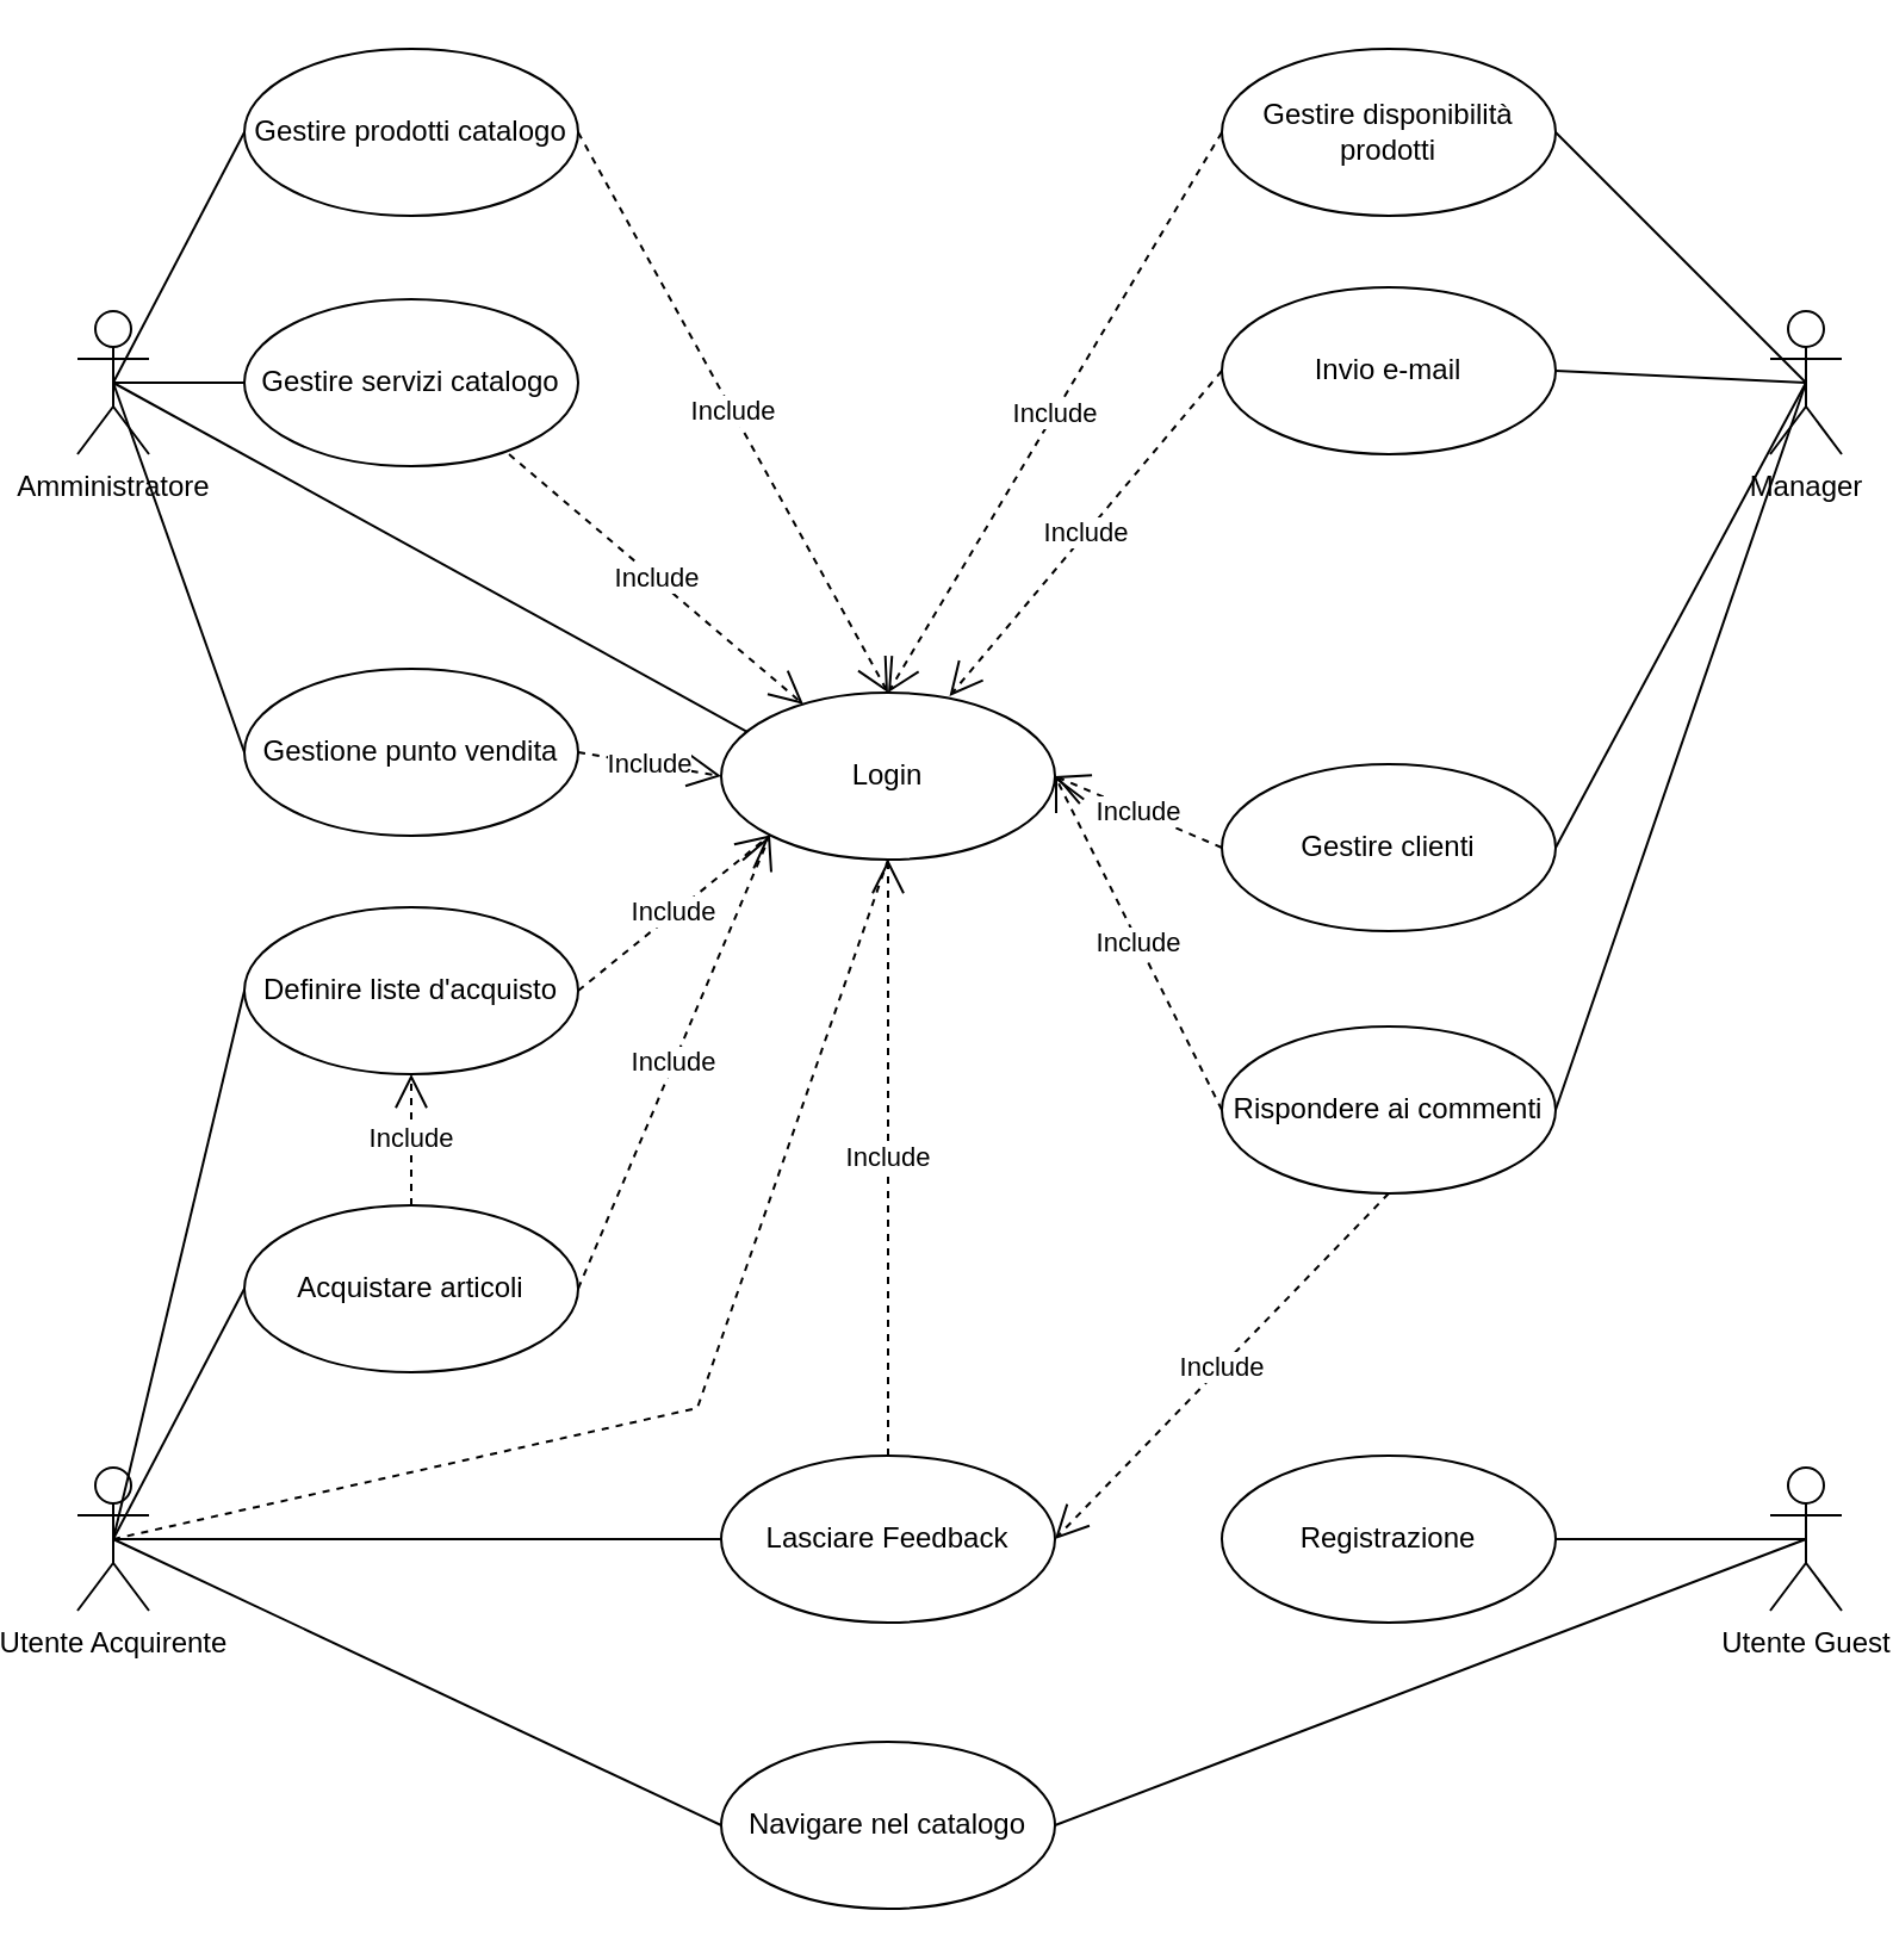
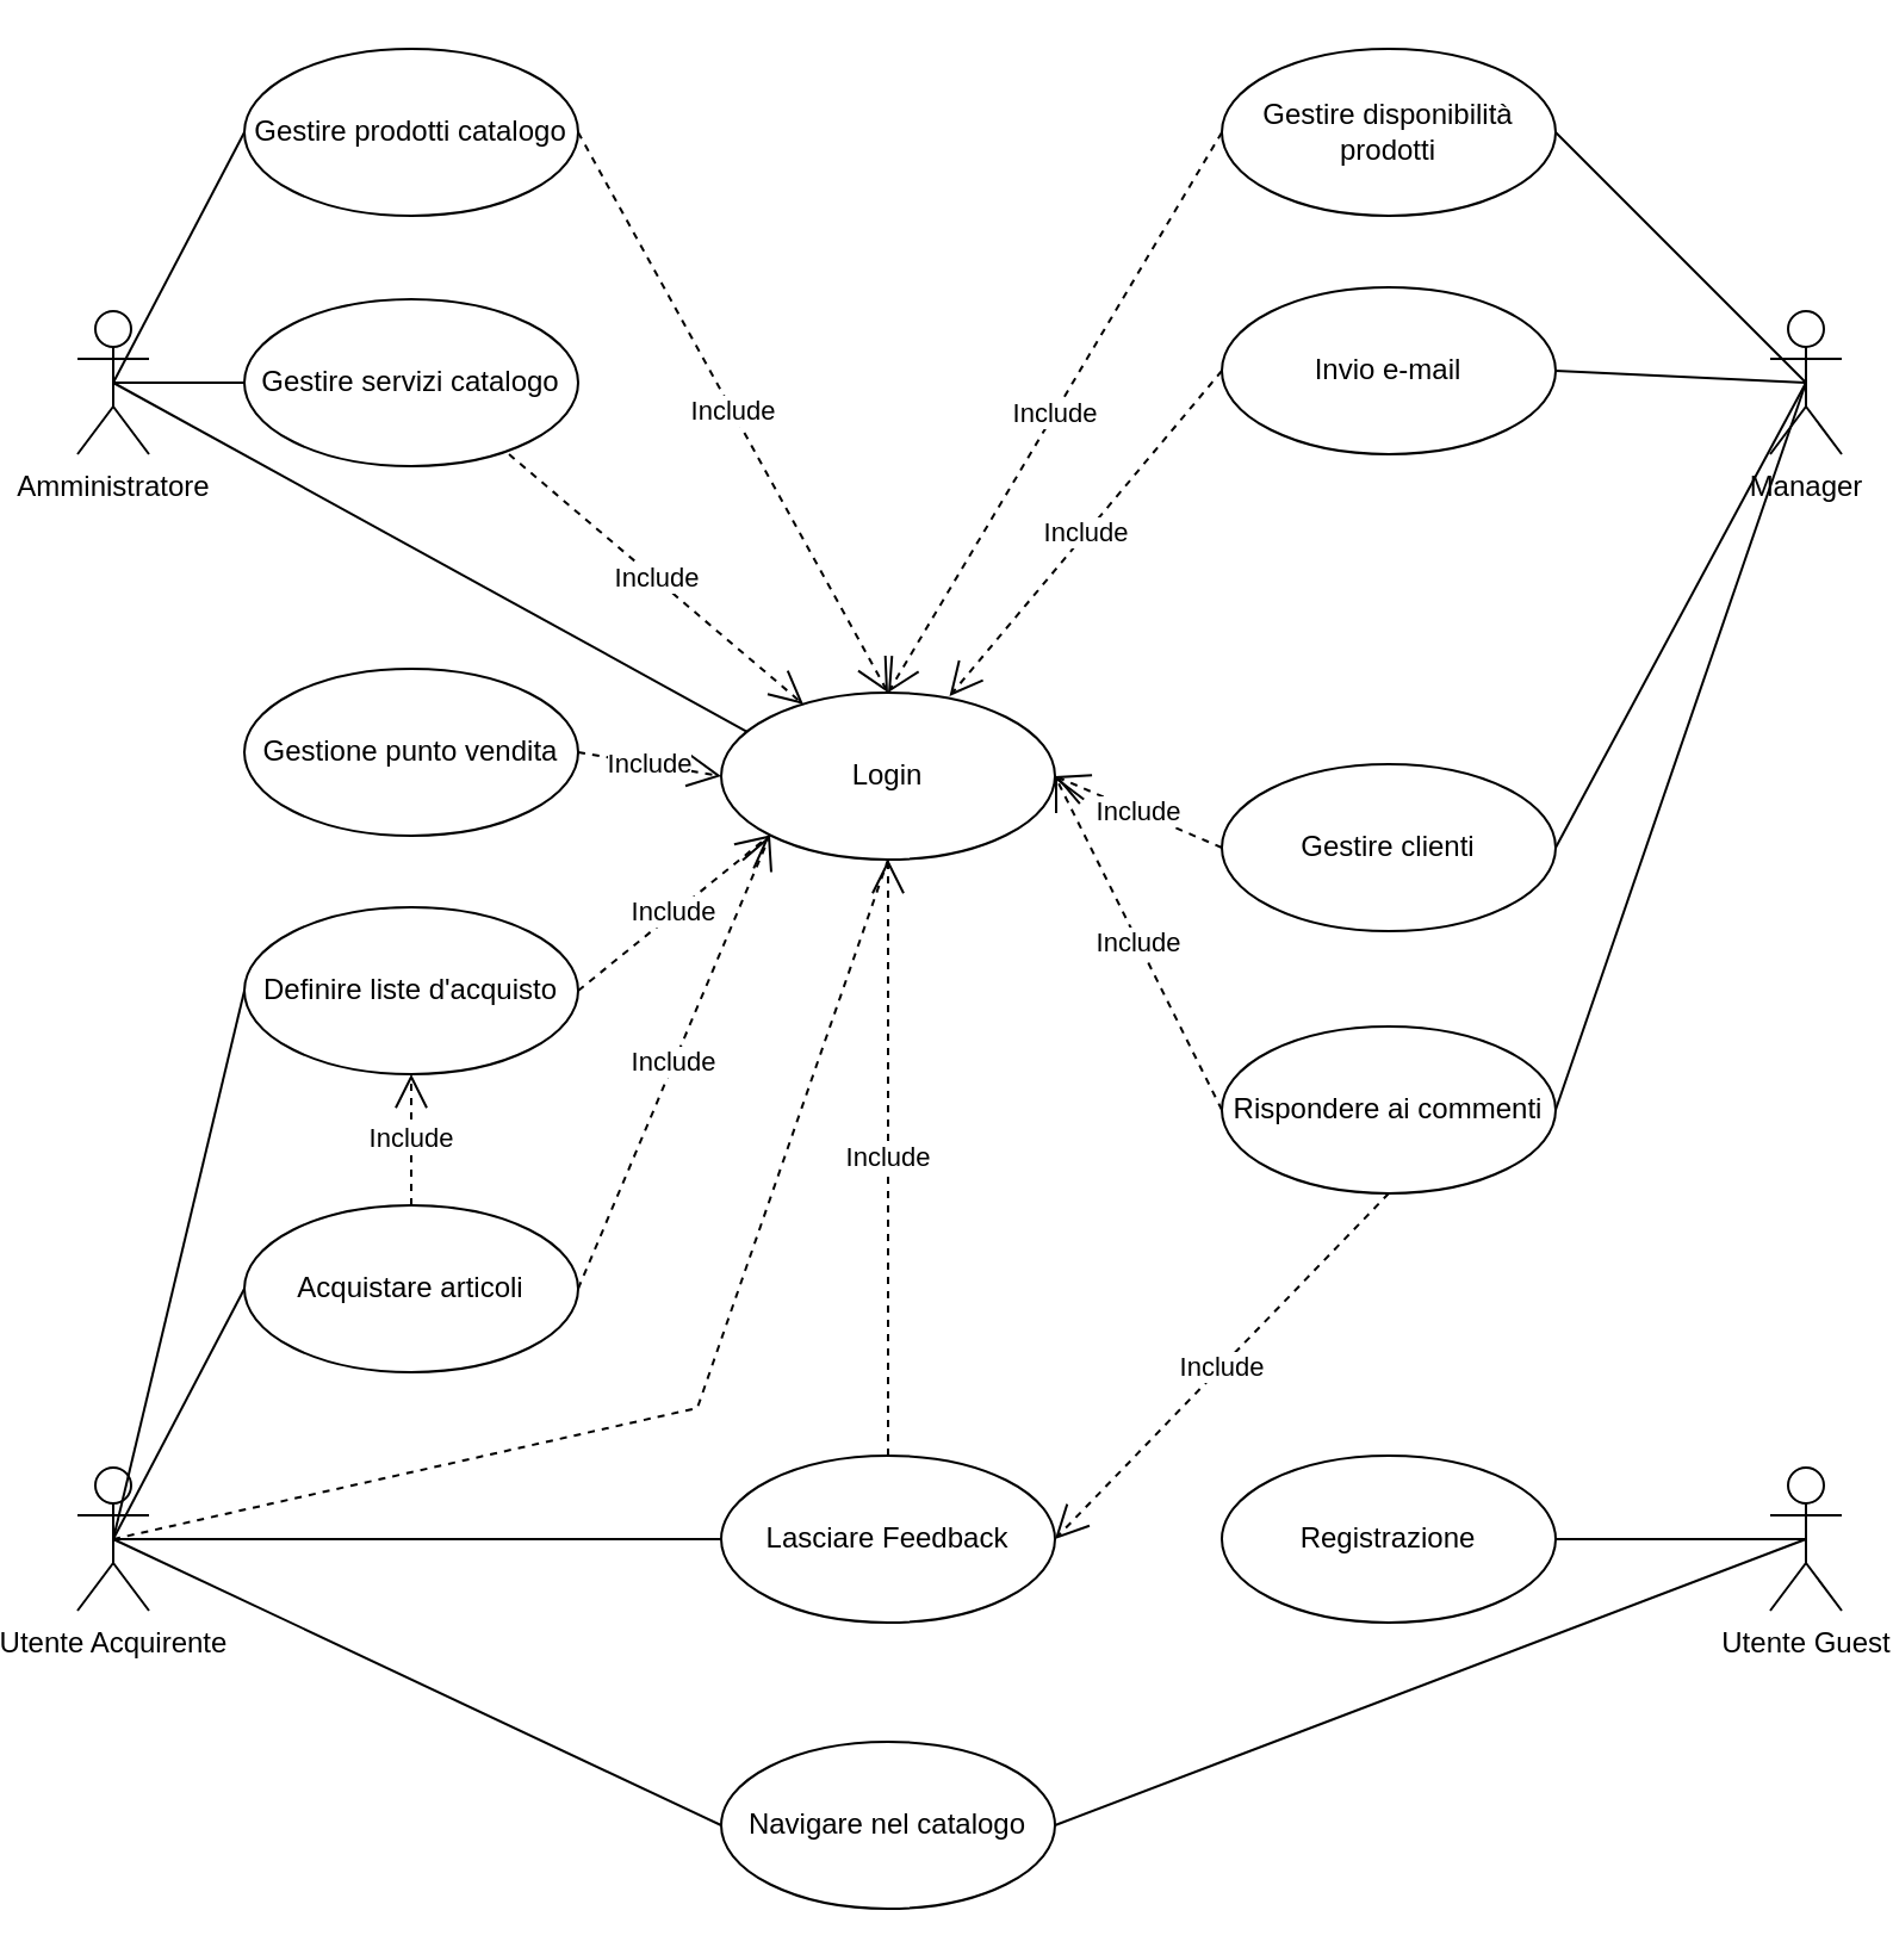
  <mxCell id="0" />
  <mxCell id="1" parent="0" />
  <mxCell id="2" value="Amministratore" style="shape=umlActor;verticalLabelPosition=bottom;verticalAlign=top;html=1;outlineConnect=0;" parent="1" vertex="1"><mxGeometry x="20" y="130" width="30" height="60" as="geometry" /></mxCell>
  <mxCell id="3" value="" style="endArrow=none;html=1;rounded=0;entryX=0;entryY=0.5;entryDx=0;entryDy=0;exitX=0.5;exitY=0.5;exitDx=0;exitDy=0;exitPerimeter=0;" parent="1" source="2" target="10" edge="1"><mxGeometry width="50" height="50" relative="1" as="geometry"><mxPoint x="100" y="190" as="sourcePoint" /><mxPoint x="180" y="80" as="targetPoint" /></mxGeometry></mxCell>
  <mxCell id="4" value="" style="endArrow=none;html=1;rounded=0;exitX=0.5;exitY=0.5;exitDx=0;exitDy=0;exitPerimeter=0;entryX=0;entryY=0.5;entryDx=0;entryDy=0;" parent="1" source="2" target="11" edge="1"><mxGeometry width="50" height="50" relative="1" as="geometry"><mxPoint x="330" y="360" as="sourcePoint" /><mxPoint x="180" y="180" as="targetPoint" /></mxGeometry></mxCell>
  <mxCell id="5" value="" style="endArrow=none;html=1;rounded=0;exitX=0.5;exitY=0.5;exitDx=0;exitDy=0;exitPerimeter=0;entryX=0.086;entryY=0.243;entryDx=0;entryDy=0;entryPerimeter=0;" parent="1" source="2" target="8" edge="1"><mxGeometry width="50" height="50" relative="1" as="geometry"><mxPoint x="330" y="360" as="sourcePoint" /><mxPoint x="290" y="350" as="targetPoint" /></mxGeometry></mxCell>
  <mxCell id="6" value="Include" style="endArrow=open;endSize=12;dashed=1;html=1;rounded=0;exitX=0.793;exitY=0.929;exitDx=0;exitDy=0;exitPerimeter=0;" parent="1" source="11" target="8" edge="1"><mxGeometry width="160" relative="1" as="geometry"><mxPoint x="302.426" y="198.284" as="sourcePoint" /><mxPoint x="333.431" y="297.574" as="targetPoint" /><Array as="points" /></mxGeometry></mxCell>
  <mxCell id="7" value="Include" style="endArrow=open;endSize=12;dashed=1;html=1;rounded=0;exitX=1;exitY=0.5;exitDx=0;exitDy=0;entryX=0.5;entryY=0;entryDx=0;entryDy=0;" parent="1" source="10" target="8" edge="1"><mxGeometry width="160" relative="1" as="geometry"><mxPoint x="320" y="70" as="sourcePoint" /><mxPoint x="390" y="280" as="targetPoint" /><Array as="points" /></mxGeometry></mxCell>
  <mxCell id="8" value="Login" style="ellipse;whiteSpace=wrap;html=1;" parent="1" vertex="1"><mxGeometry x="290" y="290" width="140" height="70" as="geometry" /></mxCell>
  <mxCell id="9" style="edgeStyle=orthogonalEdgeStyle;rounded=0;orthogonalLoop=1;jettySize=auto;html=1;exitX=0.5;exitY=1;exitDx=0;exitDy=0;" parent="1" edge="1"><mxGeometry relative="1" as="geometry"><mxPoint x="156" y="210" as="sourcePoint" /><mxPoint x="156" y="210" as="targetPoint" /></mxGeometry></mxCell>
  <mxCell id="10" value="Gestire prodotti catalogo" style="ellipse;whiteSpace=wrap;html=1;" parent="1" vertex="1"><mxGeometry x="90" y="20" width="140" height="70" as="geometry" /></mxCell>
  <mxCell id="11" value="Gestire servizi catalogo" style="ellipse;whiteSpace=wrap;html=1;" parent="1" vertex="1"><mxGeometry x="90" y="125" width="140" height="70" as="geometry" /></mxCell>
  <mxCell id="12" value="Gestione punto vendita" style="ellipse;whiteSpace=wrap;html=1;" parent="1" vertex="1"><mxGeometry x="90" y="280" width="140" height="70" as="geometry" /></mxCell>
- <mxCell id="13" value="" style="endArrow=none;html=1;rounded=0;entryX=0;entryY=0.5;entryDx=0;entryDy=0;exitX=0.5;exitY=0.5;exitDx=0;exitDy=0;exitPerimeter=0;" parent="1" source="2" target="12" edge="1"><mxGeometry width="50" height="50" relative="1" as="geometry"><mxPoint x="10" y="160" as="sourcePoint" /><mxPoint x="380" y="310" as="targetPoint" /></mxGeometry></mxCell>
  <mxCell id="14" value="Include" style="endArrow=open;endSize=12;dashed=1;html=1;rounded=0;exitX=1;exitY=0.5;exitDx=0;exitDy=0;entryX=0;entryY=0.5;entryDx=0;entryDy=0;" parent="1" source="12" target="8" edge="1"><mxGeometry width="160" relative="1" as="geometry"><mxPoint x="273.446" y="370.004" as="sourcePoint" /><mxPoint x="300" y="464.73" as="targetPoint" /><Array as="points" /></mxGeometry></mxCell>
  <mxCell id="15" value="Manager" style="shape=umlActor;verticalLabelPosition=bottom;verticalAlign=top;html=1;" parent="1" vertex="1"><mxGeometry x="730" y="130" width="30" height="60" as="geometry" /></mxCell>
  <mxCell id="16" value="Gestire disponibilità prodotti" style="ellipse;whiteSpace=wrap;html=1;" parent="1" vertex="1"><mxGeometry x="500" y="20" width="140" height="70" as="geometry" /></mxCell>
  <mxCell id="17" value="" style="endArrow=none;html=1;rounded=0;entryX=0.5;entryY=0.5;entryDx=0;entryDy=0;entryPerimeter=0;exitX=1;exitY=0.5;exitDx=0;exitDy=0;" parent="1" source="16" target="15" edge="1"><mxGeometry width="50" height="50" relative="1" as="geometry"><mxPoint x="550" y="210" as="sourcePoint" /><mxPoint x="600" y="160" as="targetPoint" /></mxGeometry></mxCell>
  <mxCell id="18" value="Include" style="endArrow=open;endSize=12;dashed=1;html=1;rounded=0;exitX=0;exitY=0.5;exitDx=0;exitDy=0;entryX=0.5;entryY=0;entryDx=0;entryDy=0;" parent="1" source="16" target="8" edge="1"><mxGeometry width="160" relative="1" as="geometry"><mxPoint x="440" y="50" as="sourcePoint" /><mxPoint x="856" y="415" as="targetPoint" /><Array as="points" /></mxGeometry></mxCell>
  <mxCell id="19" value="Invio e-mail" style="ellipse;whiteSpace=wrap;html=1;" parent="1" vertex="1"><mxGeometry x="500" y="120" width="140" height="70" as="geometry" /></mxCell>
  <mxCell id="20" value="" style="endArrow=none;html=1;rounded=0;entryX=0.5;entryY=0.5;entryDx=0;entryDy=0;entryPerimeter=0;exitX=1;exitY=0.5;exitDx=0;exitDy=0;" parent="1" source="19" target="15" edge="1"><mxGeometry width="50" height="50" relative="1" as="geometry"><mxPoint x="1020" y="415" as="sourcePoint" /><mxPoint x="1180" y="355" as="targetPoint" /><Array as="points" /></mxGeometry></mxCell>
  <mxCell id="21" value="Include" style="endArrow=open;endSize=12;dashed=1;html=1;rounded=0;exitX=0;exitY=0.5;exitDx=0;exitDy=0;entryX=0.684;entryY=0.021;entryDx=0;entryDy=0;entryPerimeter=0;" parent="1" source="19" target="8" edge="1"><mxGeometry width="160" relative="1" as="geometry"><mxPoint x="770" y="420" as="sourcePoint" /><mxPoint x="1169.918" y="658.187" as="targetPoint" /><Array as="points" /></mxGeometry></mxCell>
  <mxCell id="22" value="Rispondere ai commenti" style="ellipse;whiteSpace=wrap;html=1;" parent="1" vertex="1"><mxGeometry x="500" y="430" width="140" height="70" as="geometry" /></mxCell>
  <mxCell id="23" value="" style="endArrow=none;html=1;rounded=0;entryX=0.5;entryY=0.5;entryDx=0;entryDy=0;entryPerimeter=0;exitX=1;exitY=0.5;exitDx=0;exitDy=0;" parent="1" source="22" target="15" edge="1"><mxGeometry width="50" height="50" relative="1" as="geometry"><mxPoint x="1110" y="310" as="sourcePoint" /><mxPoint x="1325" y="310" as="targetPoint" /><Array as="points" /></mxGeometry></mxCell>
  <mxCell id="24" value="Include" style="endArrow=open;endSize=12;dashed=1;html=1;rounded=0;exitX=0;exitY=0.5;exitDx=0;exitDy=0;entryX=1;entryY=0.5;entryDx=0;entryDy=0;" parent="1" source="22" target="8" edge="1"><mxGeometry width="160" relative="1" as="geometry"><mxPoint x="990" y="170" as="sourcePoint" /><mxPoint x="585.76" y="431.47" as="targetPoint" /><Array as="points" /></mxGeometry></mxCell>
  <mxCell id="25" value="Gestire clienti" style="ellipse;whiteSpace=wrap;html=1;" parent="1" vertex="1"><mxGeometry x="500" y="320" width="140" height="70" as="geometry" /></mxCell>
  <mxCell id="26" value="" style="endArrow=none;html=1;rounded=0;entryX=0.5;entryY=0.5;entryDx=0;entryDy=0;entryPerimeter=0;exitX=1;exitY=0.5;exitDx=0;exitDy=0;" parent="1" source="25" target="15" edge="1"><mxGeometry width="50" height="50" relative="1" as="geometry"><mxPoint x="1120" y="482.5" as="sourcePoint" /><mxPoint x="1325" y="287.5" as="targetPoint" /><Array as="points" /></mxGeometry></mxCell>
  <mxCell id="27" value="Include" style="endArrow=open;endSize=12;dashed=1;html=1;rounded=0;exitX=0;exitY=0.5;exitDx=0;exitDy=0;entryX=1;entryY=0.5;entryDx=0;entryDy=0;" parent="1" source="25" target="8" edge="1"><mxGeometry width="160" relative="1" as="geometry"><mxPoint x="1000" y="365" as="sourcePoint" /><mxPoint x="630" y="465" as="targetPoint" /><Array as="points" /></mxGeometry></mxCell>
  <mxCell id="28" value="Utente Acquirente" style="shape=umlActor;verticalLabelPosition=bottom;verticalAlign=top;html=1;" parent="1" vertex="1"><mxGeometry x="20" y="615" width="30" height="60" as="geometry" /></mxCell>
  <mxCell id="29" value="Navigare nel catalogo" style="ellipse;whiteSpace=wrap;html=1;" parent="1" vertex="1"><mxGeometry x="290" y="730" width="140" height="70" as="geometry" /></mxCell>
  <mxCell id="30" value="" style="endArrow=none;html=1;rounded=0;exitX=0.5;exitY=0.5;exitDx=0;exitDy=0;exitPerimeter=0;entryX=0;entryY=0.5;entryDx=0;entryDy=0;" parent="1" source="28" target="29" edge="1"><mxGeometry width="50" height="50" relative="1" as="geometry"><mxPoint x="100" y="790" as="sourcePoint" /><mxPoint x="150" y="740" as="targetPoint" /></mxGeometry></mxCell>
  <mxCell id="31" value="Utente Guest" style="shape=umlActor;verticalLabelPosition=bottom;verticalAlign=top;html=1;" parent="1" vertex="1"><mxGeometry x="730" y="615" width="30" height="60" as="geometry" /></mxCell>
  <mxCell id="32" value="" style="endArrow=none;html=1;rounded=0;entryX=0.5;entryY=0.5;entryDx=0;entryDy=0;entryPerimeter=0;exitX=1;exitY=0.5;exitDx=0;exitDy=0;" parent="1" source="29" target="31" edge="1"><mxGeometry width="50" height="50" relative="1" as="geometry"><mxPoint x="390" y="680" as="sourcePoint" /><mxPoint x="440" y="630" as="targetPoint" /></mxGeometry></mxCell>
  <mxCell id="33" value="Registrazione" style="ellipse;whiteSpace=wrap;html=1;" parent="1" vertex="1"><mxGeometry x="500" y="610" width="140" height="70" as="geometry" /></mxCell>
  <mxCell id="34" value="" style="endArrow=none;html=1;rounded=0;entryX=0.5;entryY=0.5;entryDx=0;entryDy=0;entryPerimeter=0;exitX=1;exitY=0.5;exitDx=0;exitDy=0;" parent="1" source="33" target="31" edge="1"><mxGeometry width="50" height="50" relative="1" as="geometry"><mxPoint x="390" y="680" as="sourcePoint" /><mxPoint x="440" y="630" as="targetPoint" /></mxGeometry></mxCell>
  <mxCell id="35" value="Definire liste d'acquisto" style="ellipse;whiteSpace=wrap;html=1;" parent="1" vertex="1"><mxGeometry x="90" y="380" width="140" height="70" as="geometry" /></mxCell>
  <mxCell id="36" value="" style="endArrow=none;html=1;rounded=0;exitX=0.5;exitY=0.5;exitDx=0;exitDy=0;exitPerimeter=0;entryX=0;entryY=0.5;entryDx=0;entryDy=0;" parent="1" source="28" target="35" edge="1"><mxGeometry width="50" height="50" relative="1" as="geometry"><mxPoint x="870" y="600" as="sourcePoint" /><mxPoint x="920" y="550" as="targetPoint" /></mxGeometry></mxCell>
  <mxCell id="37" value="Include" style="endArrow=open;endSize=12;dashed=1;html=1;rounded=0;exitX=1;exitY=0.5;exitDx=0;exitDy=0;entryX=0;entryY=1;entryDx=0;entryDy=0;" parent="1" source="35" target="8" edge="1"><mxGeometry width="160" relative="1" as="geometry"><mxPoint x="750" y="570" as="sourcePoint" /><mxPoint x="910" y="570" as="targetPoint" /></mxGeometry></mxCell>
  <mxCell id="38" value="Acquistare articoli" style="ellipse;whiteSpace=wrap;html=1;" parent="1" vertex="1"><mxGeometry x="90" y="505" width="140" height="70" as="geometry" /></mxCell>
  <mxCell id="39" value="" style="endArrow=none;html=1;rounded=0;exitX=0.5;exitY=0.5;exitDx=0;exitDy=0;exitPerimeter=0;entryX=0;entryY=0.5;entryDx=0;entryDy=0;" parent="1" source="28" target="38" edge="1"><mxGeometry width="50" height="50" relative="1" as="geometry"><mxPoint x="870" y="600" as="sourcePoint" /><mxPoint x="920" y="550" as="targetPoint" /></mxGeometry></mxCell>
  <mxCell id="40" value="Include" style="endArrow=open;endSize=12;dashed=1;html=1;rounded=0;exitX=0.5;exitY=0;exitDx=0;exitDy=0;entryX=0.5;entryY=1;entryDx=0;entryDy=0;" parent="1" source="38" target="35" edge="1"><mxGeometry width="160" relative="1" as="geometry"><mxPoint x="426" y="845.53" as="sourcePoint" /><mxPoint x="791.95" y="649.999" as="targetPoint" /></mxGeometry></mxCell>
  <mxCell id="41" value="Include" style="endArrow=open;endSize=12;dashed=1;html=1;rounded=0;exitX=1;exitY=0.5;exitDx=0;exitDy=0;entryX=0;entryY=1;entryDx=0;entryDy=0;" parent="1" source="38" target="8" edge="1"><mxGeometry width="160" relative="1" as="geometry"><mxPoint x="750" y="570" as="sourcePoint" /><mxPoint x="910" y="570" as="targetPoint" /></mxGeometry></mxCell>
  <mxCell id="42" value="Lasciare Feedback" style="ellipse;whiteSpace=wrap;html=1;" parent="1" vertex="1"><mxGeometry x="290" y="610" width="140" height="70" as="geometry" /></mxCell>
  <mxCell id="43" value="" style="endArrow=none;html=1;rounded=0;exitX=0.5;exitY=0.5;exitDx=0;exitDy=0;exitPerimeter=0;entryX=0;entryY=0.5;entryDx=0;entryDy=0;" parent="1" source="28" target="42" edge="1"><mxGeometry width="50" height="50" relative="1" as="geometry"><mxPoint x="820" y="640" as="sourcePoint" /><mxPoint x="870" y="590" as="targetPoint" /></mxGeometry></mxCell>
  <mxCell id="44" value="Include" style="endArrow=open;endSize=12;dashed=1;html=1;rounded=0;exitX=0.5;exitY=1;exitDx=0;exitDy=0;entryX=1;entryY=0.5;entryDx=0;entryDy=0;" parent="1" source="22" target="42" edge="1"><mxGeometry width="160" relative="1" as="geometry"><mxPoint x="144" y="715" as="sourcePoint" /><mxPoint x="509.95" y="489.469" as="targetPoint" /></mxGeometry></mxCell>
  <mxCell id="45" value="Include" style="endArrow=open;endSize=12;dashed=1;html=1;rounded=0;exitX=0.5;exitY=0;exitDx=0;exitDy=0;entryX=0.5;entryY=1;entryDx=0;entryDy=0;" parent="1" source="42" target="8" edge="1"><mxGeometry width="160" relative="1" as="geometry"><mxPoint x="154" y="725" as="sourcePoint" /><mxPoint x="519.95" y="499.469" as="targetPoint" /></mxGeometry></mxCell>
  <mxCell id="46" value="" style="endArrow=none;html=1;rounded=0;exitX=0.5;exitY=0.5;exitDx=0;exitDy=0;exitPerimeter=0;entryX=0.5;entryY=1;entryDx=0;entryDy=0;dashed=1;" edge="1" parent="1" source="28" target="8"><mxGeometry width="50" height="50" relative="1" as="geometry"><mxPoint x="30" y="640" as="sourcePoint" /><mxPoint x="420" y="520" as="targetPoint" /><Array as="points"><mxPoint x="280" y="590" /></Array></mxGeometry></mxCell>
